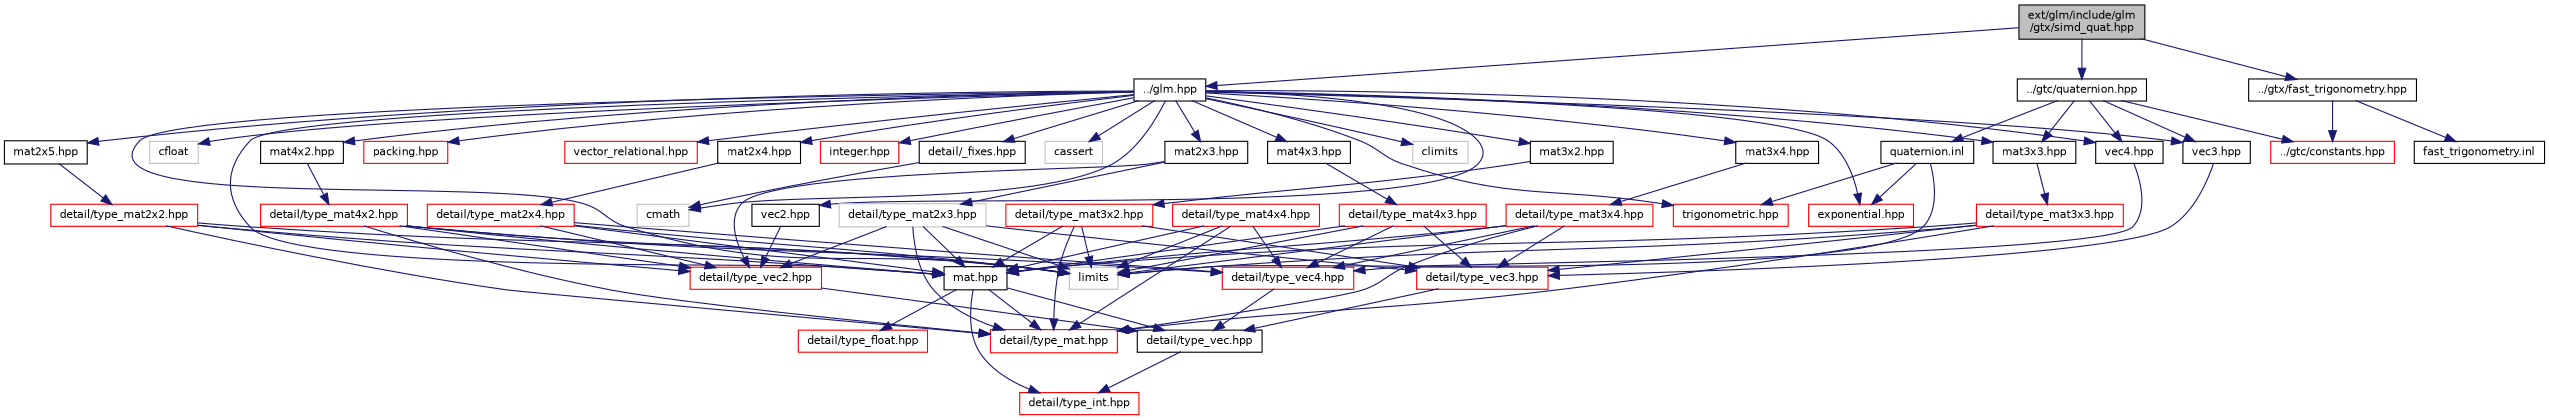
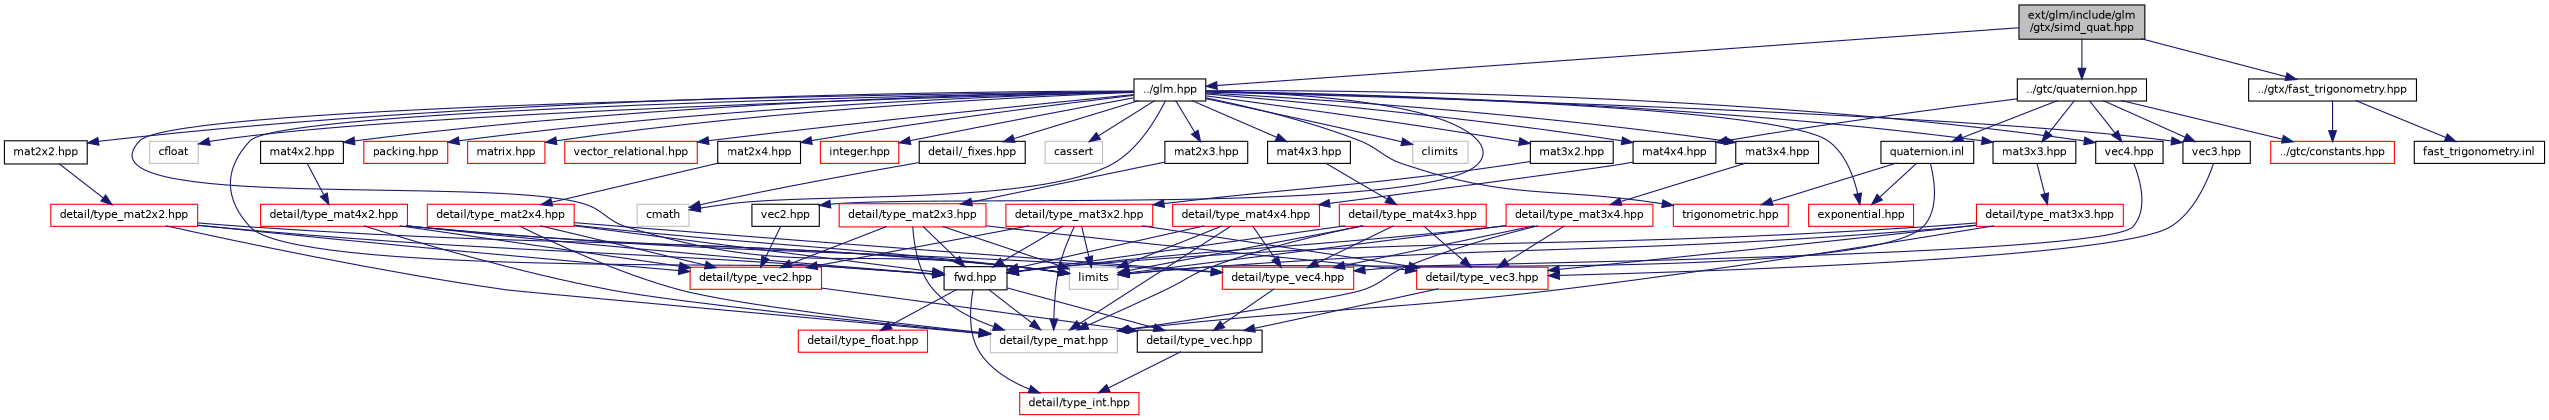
  digraph {
    node [color=red fillcolor=white fontname=Helvetica fontsize=10 shape=record style=filled]
    edge [color=midnightblue fontname=Helvetica fontsize=10 labelfontname=Helvetica labelfontsize=10 style=solid]
    n1 [color=black fillcolor=grey75 fontcolor=black height=0.2 label="ext/glm/include/glm\l/gtx/simd_quat.hpp" width=0.4]
    n2 [color=black height=0.2 label="../glm.hpp" width=0.4]
    n3 [color=black height=0.2 label="../gtc/quaternion.hpp" width=0.4]
    n4 [color=black height=0.2 label="../gtx/fast_trigonometry.hpp" width=0.4]
    n5 [color=black height=0.2 label="detail/_fixes.hpp" width=0.4]
    n6 [color=grey75 height=0.2 label=cmath width=0.4]
    n7 [color=grey75 height=0.2 label=climits width=0.4]
    n8 [color=grey75 height=0.2 label=cfloat width=0.4]
    n9 [color=grey75 height=0.2 label=limits width=0.4]
    n10 [color=grey75 height=0.2 label=cassert width=0.4]
-   n11 [color=black height=0.2 label="mat.hpp" width=0.4]
+   n11 [color=black height=0.2 label="fwd.hpp" width=0.4]
    n12 [color=black height=0.2 label="vec2.hpp" width=0.4]
    n13 [color=black height=0.2 label="vec3.hpp" width=0.4]
    n14 [color=black height=0.2 label="vec4.hpp" width=0.4]
-   n15 [color=black height=0.2 label="mat2x5.hpp" width=0.4]
+   n15 [color=black height=0.2 label="mat2x2.hpp" width=0.4]
    n16 [color=black height=0.2 label="mat2x3.hpp" width=0.4]
    n17 [color=black height=0.2 label="mat2x4.hpp" width=0.4]
    n18 [color=black height=0.2 label="mat3x2.hpp" width=0.4]
    n19 [color=black height=0.2 label="mat3x3.hpp" width=0.4]
    n20 [color=black height=0.2 label="mat3x4.hpp" width=0.4]
    n21 [color=black height=0.2 label="mat4x2.hpp" width=0.4]
    n22 [color=black height=0.2 label="mat4x3.hpp" width=0.4]
+   n23 [color=black height=0.2 label="mat4x4.hpp" width=0.4]
    n24 [height=0.2 label="trigonometric.hpp" width=0.4]
    n25 [height=0.2 label="exponential.hpp" width=0.4]
    n26 [height=0.2 label="packing.hpp" width=0.4]
+   n27 [height=0.2 label="matrix.hpp" width=0.4]
    n28 [height=0.2 label="vector_relational.hpp" width=0.4]
    n29 [height=0.2 label="integer.hpp" width=0.4]
    n30 [height=0.2 label="../gtc/constants.hpp" width=0.4]
    n31 [color=black height=0.2 label="quaternion.inl" width=0.4]
    n32 [color=black height=0.2 label="fast_trigonometry.inl" width=0.4]
    n33 [height=0.2 label="detail/type_int.hpp" width=0.4]
    n34 [height=0.2 label="detail/type_float.hpp" width=0.4]
    n35 [color=black height=0.2 label="detail/type_vec.hpp" width=0.4]
-   n36 [height=0.2 label="detail/type_mat.hpp" width=0.4]
+   n36 [color=grey75 height=0.2 label="detail/type_mat.hpp" width=0.4]
    n37 [height=0.2 label="detail/type_vec2.hpp" width=0.4]
    n38 [height=0.2 label="detail/type_vec3.hpp" width=0.4]
    n39 [height=0.2 label="detail/type_vec4.hpp" width=0.4]
    n40 [height=0.2 label="detail/type_mat2x2.hpp" width=0.4]
-   n41 [color=grey75 height=0.2 label="detail/type_mat2x3.hpp" width=0.4]
+   n41 [height=0.2 label="detail/type_mat2x3.hpp" width=0.4]
    n42 [height=0.2 label="detail/type_mat2x4.hpp" width=0.4]
    n43 [height=0.2 label="detail/type_mat3x2.hpp" width=0.4]
    n44 [height=0.2 label="detail/type_mat3x3.hpp" width=0.4]
    n45 [height=0.2 label="detail/type_mat3x4.hpp" width=0.4]
    n46 [height=0.2 label="detail/type_mat4x2.hpp" width=0.4]
    n47 [height=0.2 label="detail/type_mat4x3.hpp" width=0.4]
    n48 [height=0.2 label="detail/type_mat4x4.hpp" width=0.4]
    n1 -> n2
    n1 -> n3
    n1 -> n4
    n2 -> n5
    n2 -> n6
    n2 -> n7
    n2 -> n8
    n2 -> n9
    n2 -> n10
    n2 -> n11
    n2 -> n12
    n2 -> n13
    n2 -> n14
    n2 -> n15
    n2 -> n16
    n2 -> n17
    n2 -> n18
    n2 -> n19
    n2 -> n20
    n2 -> n21
    n2 -> n22
+   n2 -> n23
    n2 -> n24
    n2 -> n25
    n2 -> n26
+   n2 -> n27
    n2 -> n28
    n2 -> n29
    n3 -> n13
    n3 -> n14
    n3 -> n19
+   n3 -> n23
    n3 -> n30
    n3 -> n31
    n4 -> n30
    n4 -> n32
    n5 -> n6
    n11 -> n33
    n11 -> n34
    n11 -> n35
    n11 -> n36
    n12 -> n37
    n13 -> n38
    n14 -> n39
    n15 -> n40
    n16 -> n41
    n17 -> n42
    n18 -> n43
    n19 -> n44
    n20 -> n45
    n21 -> n46
    n22 -> n47
+   n23 -> n48
    n31 -> n9
    n31 -> n24
    n31 -> n25
    n35 -> n33
    n37 -> n35
    n38 -> n35
    n39 -> n35
    n40 -> n9
    n40 -> n11
    n40 -> n36
    n40 -> n37
    n41 -> n9
    n41 -> n11
    n41 -> n36
    n41 -> n37
    n41 -> n38
    n42 -> n9
    n42 -> n11
+   n42 -> n36
    n42 -> n37
    n42 -> n39
    n43 -> n9
    n43 -> n11
    n43 -> n36
-   n16 -> n37
+   n43 -> n37
    n43 -> n38
    n44 -> n9
    n44 -> n11
    n44 -> n36
    n44 -> n38
    n45 -> n9
    n45 -> n11
    n45 -> n36
    n45 -> n38
    n45 -> n39
    n46 -> n9
    n46 -> n11
    n46 -> n36
    n46 -> n37
    n46 -> n39
    n47 -> n9
    n47 -> n11
+   n47 -> n36
    n47 -> n38
    n47 -> n39
    n48 -> n9
    n48 -> n11
    n48 -> n36
    n48 -> n39
  }
